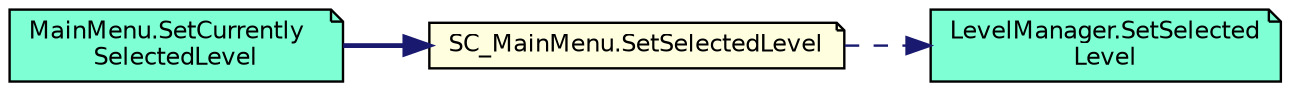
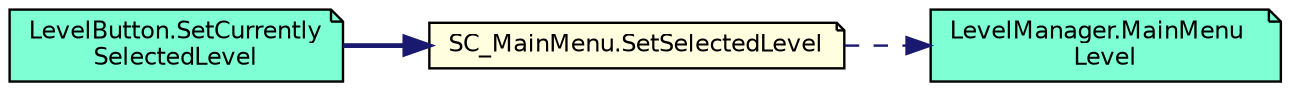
  digraph {
    rankdir=LR
    node [color=black fillcolor=aquamarine fontname=Helvetica fontsize=10 shape=note style=filled]
    edge [color=midnightblue fontname=Helvetica fontsize=10 labelfontname=Helvetica labelfontsize=10]
-   n1 [fontcolor=black height=0.2 label="MainMenu.SetCurrently\lSelectedLevel" width=0.4]
+   n1 [fontcolor=black height=0.2 label="LevelButton.SetCurrently\lSelectedLevel" width=0.4]
    n2 [fillcolor=lightyellow height=0.2 label="SC_MainMenu.SetSelectedLevel" width=0.4]
-   n3 [height=0.2 label="LevelManager.SetSelected\lLevel" width=0.4]
+   n3 [height=0.2 label="LevelManager.MainMenu\lLevel" width=0.4]
    n1 -> n2 [style=bold]
    n2 -> n3 [style=dashed]
  }
